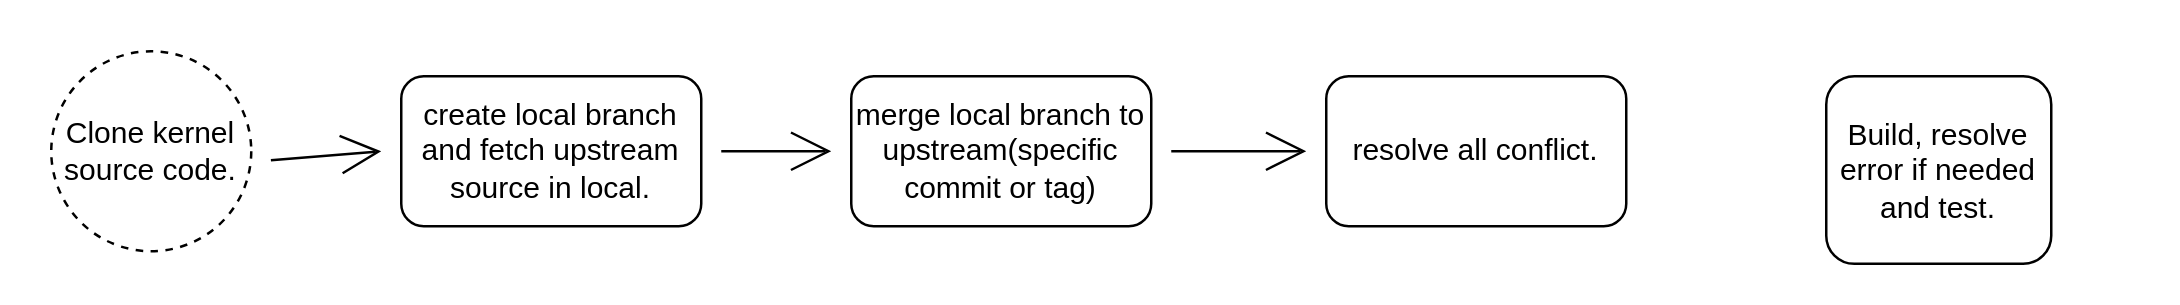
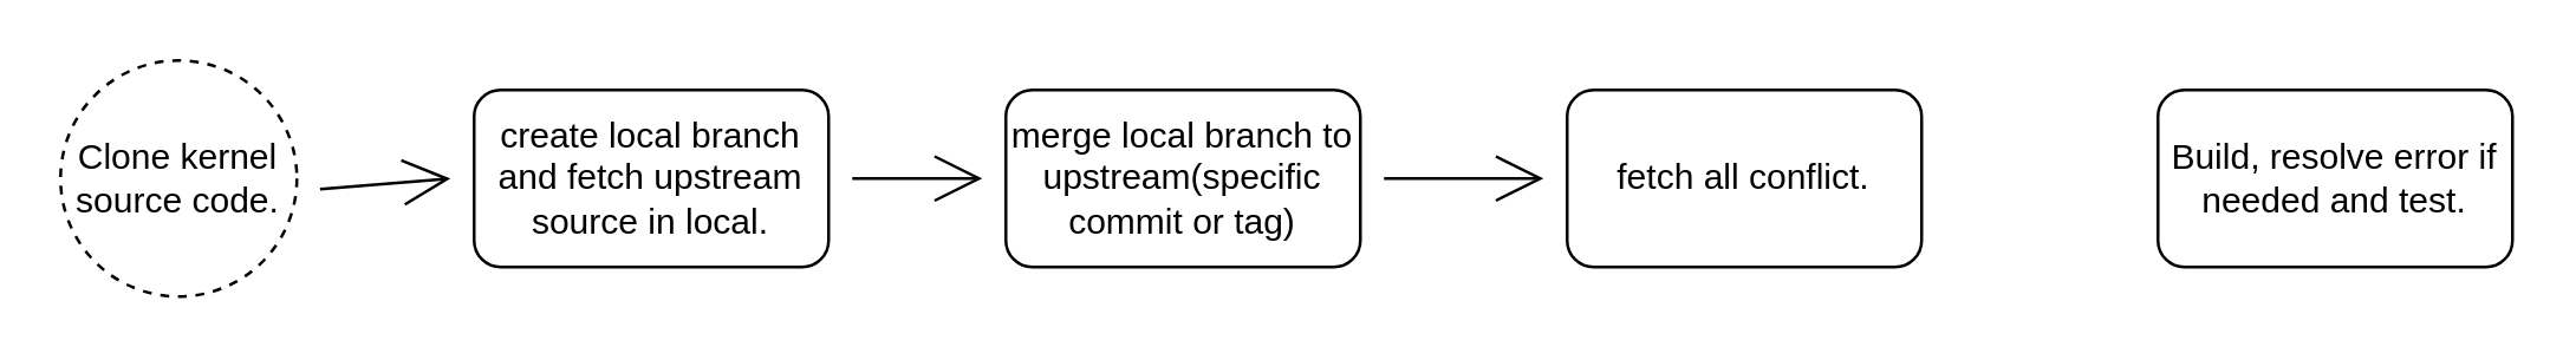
  <mxCell id="0" />
  <mxCell id="1" parent="0" />
  <mxCell id="2" style="edgeStyle=none;curved=1;rounded=0;orthogonalLoop=1;jettySize=auto;html=1;endArrow=open;startSize=14;endSize=14;sourcePerimeterSpacing=8;targetPerimeterSpacing=8;" edge="1" parent="1" source="3" target="5"><mxGeometry relative="1" as="geometry"><mxPoint x="220" y="60" as="targetPoint" /></mxGeometry></mxCell>
  <mxCell id="3" value="Clone kernel source code." style="ellipse;whiteSpace=wrap;html=1;aspect=fixed;hachureGap=4;pointerEvents=0;dashed=1;" vertex="1" parent="1"><mxGeometry x="20" y="20" width="80" height="80" as="geometry" /></mxCell>
  <mxCell id="4" style="edgeStyle=none;curved=1;rounded=0;orthogonalLoop=1;jettySize=auto;html=1;endArrow=open;startSize=14;endSize=14;sourcePerimeterSpacing=8;targetPerimeterSpacing=8;" edge="1" parent="1" source="5" target="7"><mxGeometry relative="1" as="geometry"><mxPoint x="380" y="60" as="targetPoint" /></mxGeometry></mxCell>
  <mxCell id="5" value="create local branch and fetch upstream source in local." style="rounded=1;whiteSpace=wrap;html=1;hachureGap=4;pointerEvents=0;" vertex="1" parent="1"><mxGeometry x="160" y="30" width="120" height="60" as="geometry" /></mxCell>
  <mxCell id="6" style="edgeStyle=none;curved=1;rounded=0;orthogonalLoop=1;jettySize=auto;html=1;endArrow=open;startSize=14;endSize=14;sourcePerimeterSpacing=8;targetPerimeterSpacing=8;" edge="1" parent="1" source="7" target="8"><mxGeometry relative="1" as="geometry"><mxPoint x="550" y="60" as="targetPoint" /></mxGeometry></mxCell>
  <mxCell id="7" value="merge local branch to upstream(specific commit or tag)" style="rounded=1;whiteSpace=wrap;html=1;hachureGap=4;pointerEvents=0;" vertex="1" parent="1"><mxGeometry x="340" y="30" width="120" height="60" as="geometry" /></mxCell>
- <mxCell id="8" value="resolve all conflict." style="rounded=1;whiteSpace=wrap;html=1;hachureGap=4;pointerEvents=0;" vertex="1" parent="1"><mxGeometry x="530" y="30" width="120" height="60" as="geometry" /></mxCell>
- <mxCell id="9" value="Build, resolve error if needed and test." style="rounded=1;whiteSpace=wrap;html=1;hachureGap=4;pointerEvents=0;" vertex="1" parent="1"><mxGeometry x="730" y="30" width="90" height="75" as="geometry" /></mxCell>
+ <mxCell id="8" value="fetch all conflict." style="rounded=1;whiteSpace=wrap;html=1;hachureGap=4;pointerEvents=0;" vertex="1" parent="1"><mxGeometry x="530" y="30" width="120" height="60" as="geometry" /></mxCell>
+ <mxCell id="9" value="Build, resolve error if needed and test." style="rounded=1;whiteSpace=wrap;html=1;hachureGap=4;pointerEvents=0;" vertex="1" parent="1"><mxGeometry x="730" y="30" width="120" height="60" as="geometry" /></mxCell>
